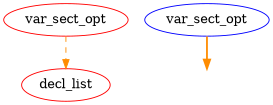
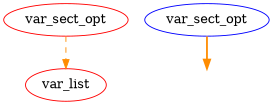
  digraph {
    rankdir=TB
    node [color=red]
    edge [color=darkorange]
-   decl_list
+   decl_list [label=var_list]
    dummy [style=invis color=""]
    n3 [label=var_sect_opt]
    n4 [label=var_sect_opt color=blue]
    subgraph sub_1 {
      rank=same
      decl_list
      dummy
    }
    n3 -> decl_list [style=dashed]
    n4 -> dummy [style=bold]
  }
